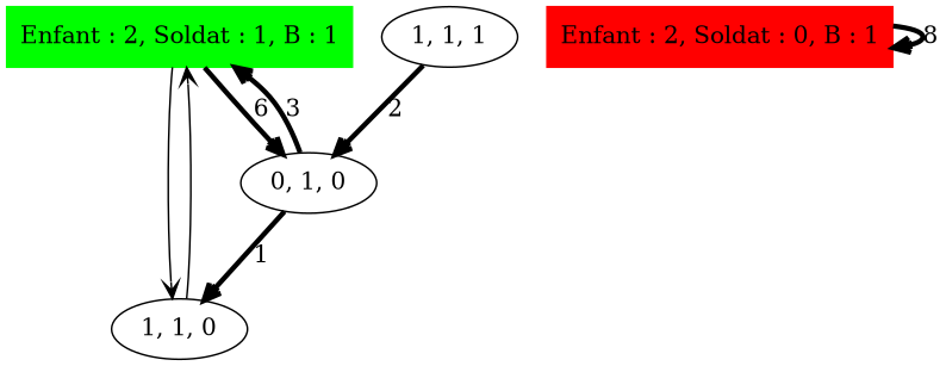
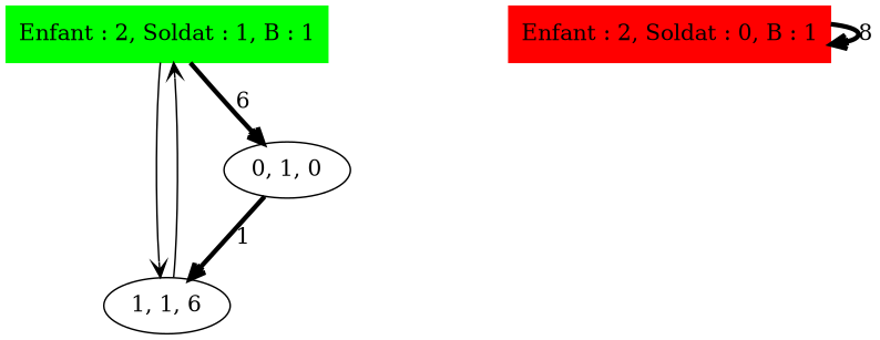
  digraph {
    edge [arrowhead=open penwidth=3]
    n1 [color=green label="Enfant : 2, Soldat : 1, B : 1" shape=box style=filled]
-   "1, 1, 0"
+   "1, 1, 0" [label="1, 1, 6"]
    "0, 1, 0"
    n4 [color=red label="Enfant : 2, Soldat : 0, B : 1" shape=box style=filled]
-   "1, 1, 1"
    n1 -> "1, 1, 0" [penwidth=""]
    n1 -> "0, 1, 0" [label=6]
    "1, 1, 0" -> n1 [penwidth=""]
-   "0, 1, 0" -> n1 [label=3]
    "0, 1, 0" -> "1, 1, 0" [label=1]
    n4 -> n4 [label=8]
-   "1, 1, 1" -> "0, 1, 0" [label=2]
  }
